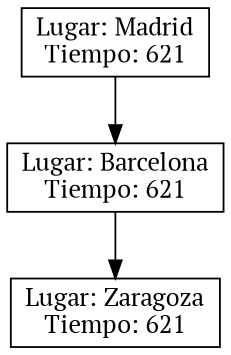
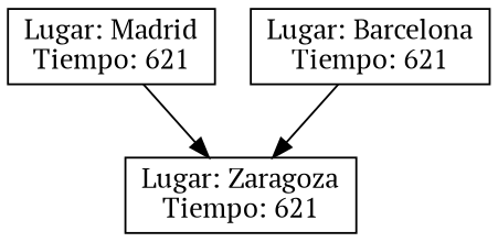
  digraph {
    fontname="PT Serif"
    rankdir=TB
    node [fontname="PT Serif" shape=record]
    edge [fontname="PT Serif"]
    n1 [label="Lugar: Madrid\nTiempo: 621"]
    n2 [label="Lugar: Zaragoza\nTiempo: 621"]
    n3 [label="Lugar: Barcelona\nTiempo: 621"]
-   n1 -> n3
+   n1 -> n2
    n3 -> n2
  }
